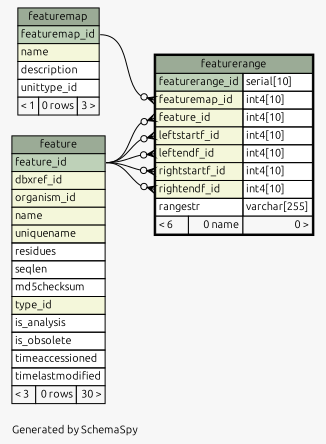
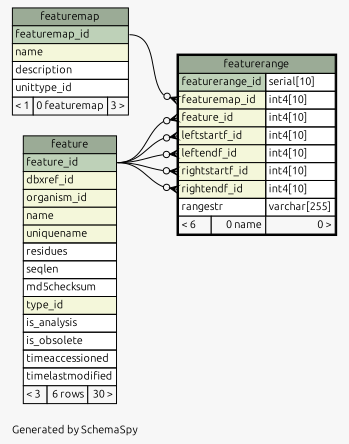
  digraph {
    bgcolor="#f7f7f7"
    fontname=Ubuntu
    fontsize=11
    label="\nGenerated by SchemaSpy"
    labeljust=l
    nodesep=0.18
    rankdir=RL
    ranksep=0.46
    node [fontname=Ubuntu fontsize=11 shape=plaintext]
    edge [arrowhead=none arrowsize=0.8 arrowtail=crowodot dir=back fontname=Ubuntu headport="feature_id:e"]
    n1 [label=<     <TABLE BORDER="2" CELLBORDER="1" CELLSPACING="0" BGCOLOR="#ffffff">       <TR><TD COLSPAN="3" BGCOLOR="#9bab96" ALIGN="CENTER">featurerange</TD></TR>       <TR><TD PORT="featurerange_id" COLSPAN="2" BGCOLOR="#bed1b8" ALIGN="LEFT">featurerange_id</TD><TD PORT="featurerange_id.type" ALIGN="LEFT">serial[10]</TD></TR>       <TR><TD PORT="featuremap_id" COLSPAN="2" BGCOLOR="#f4f7da" ALIGN="LEFT">featuremap_id</TD><TD PORT="featuremap_id.type" ALIGN="LEFT">int4[10]</TD></TR>       <TR><TD PORT="feature_id" COLSPAN="2" BGCOLOR="#f4f7da" ALIGN="LEFT">feature_id</TD><TD PORT="feature_id.type" ALIGN="LEFT">int4[10]</TD></TR>       <TR><TD PORT="leftstartf_id" COLSPAN="2" BGCOLOR="#f4f7da" ALIGN="LEFT">leftstartf_id</TD><TD PORT="leftstartf_id.type" ALIGN="LEFT">int4[10]</TD></TR>       <TR><TD PORT="leftendf_id" COLSPAN="2" BGCOLOR="#f4f7da" ALIGN="LEFT">leftendf_id</TD><TD PORT="leftendf_id.type" ALIGN="LEFT">int4[10]</TD></TR>       <TR><TD PORT="rightstartf_id" COLSPAN="2" BGCOLOR="#f4f7da" ALIGN="LEFT">rightstartf_id</TD><TD PORT="rightstartf_id.type" ALIGN="LEFT">int4[10]</TD></TR>       <TR><TD PORT="rightendf_id" COLSPAN="2" BGCOLOR="#f4f7da" ALIGN="LEFT">rightendf_id</TD><TD PORT="rightendf_id.type" ALIGN="LEFT">int4[10]</TD></TR>       <TR><TD PORT="rangestr" COLSPAN="2" ALIGN="LEFT">rangestr</TD><TD PORT="rangestr.type" ALIGN="LEFT">varchar[255]</TD></TR>       <TR><TD ALIGN="LEFT" BGCOLOR="#f7f7f7">&lt; 6</TD><TD ALIGN="RIGHT" BGCOLOR="#f7f7f7">0 name</TD><TD ALIGN="RIGHT" BGCOLOR="#f7f7f7">0 &gt;</TD></TR>     </TABLE>>]
-   n2 [label=<     <TABLE BORDER="0" CELLBORDER="1" CELLSPACING="0" BGCOLOR="#ffffff">       <TR><TD COLSPAN="3" BGCOLOR="#9bab96" ALIGN="CENTER">feature</TD></TR>       <TR><TD PORT="feature_id" COLSPAN="3" BGCOLOR="#bed1b8" ALIGN="LEFT">feature_id</TD></TR>       <TR><TD PORT="dbxref_id" COLSPAN="3" BGCOLOR="#f4f7da" ALIGN="LEFT">dbxref_id</TD></TR>       <TR><TD PORT="organism_id" COLSPAN="3" BGCOLOR="#f4f7da" ALIGN="LEFT">organism_id</TD></TR>       <TR><TD PORT="name" COLSPAN="3" BGCOLOR="#f4f7da" ALIGN="LEFT">name</TD></TR>       <TR><TD PORT="uniquename" COLSPAN="3" BGCOLOR="#f4f7da" ALIGN="LEFT">uniquename</TD></TR>       <TR><TD PORT="residues" COLSPAN="3" ALIGN="LEFT">residues</TD></TR>       <TR><TD PORT="seqlen" COLSPAN="3" ALIGN="LEFT">seqlen</TD></TR>       <TR><TD PORT="md5checksum" COLSPAN="3" ALIGN="LEFT">md5checksum</TD></TR>       <TR><TD PORT="type_id" COLSPAN="3" BGCOLOR="#f4f7da" ALIGN="LEFT">type_id</TD></TR>       <TR><TD PORT="is_analysis" COLSPAN="3" ALIGN="LEFT">is_analysis</TD></TR>       <TR><TD PORT="is_obsolete" COLSPAN="3" ALIGN="LEFT">is_obsolete</TD></TR>       <TR><TD PORT="timeaccessioned" COLSPAN="3" ALIGN="LEFT">timeaccessioned</TD></TR>       <TR><TD PORT="timelastmodified" COLSPAN="3" ALIGN="LEFT">timelastmodified</TD></TR>       <TR><TD ALIGN="LEFT" BGCOLOR="#f7f7f7">&lt; 3</TD><TD ALIGN="RIGHT" BGCOLOR="#f7f7f7">0 rows</TD><TD ALIGN="RIGHT" BGCOLOR="#f7f7f7">30 &gt;</TD></TR>     </TABLE>>]
-   n3 [label=<     <TABLE BORDER="0" CELLBORDER="1" CELLSPACING="0" BGCOLOR="#ffffff">       <TR><TD COLSPAN="3" BGCOLOR="#9bab96" ALIGN="CENTER">featuremap</TD></TR>       <TR><TD PORT="featuremap_id" COLSPAN="3" BGCOLOR="#bed1b8" ALIGN="LEFT">featuremap_id</TD></TR>       <TR><TD PORT="name" COLSPAN="3" BGCOLOR="#f4f7da" ALIGN="LEFT">name</TD></TR>       <TR><TD PORT="description" COLSPAN="3" ALIGN="LEFT">description</TD></TR>       <TR><TD PORT="unittype_id" COLSPAN="3" ALIGN="LEFT">unittype_id</TD></TR>       <TR><TD ALIGN="LEFT" BGCOLOR="#f7f7f7">&lt; 1</TD><TD ALIGN="RIGHT" BGCOLOR="#f7f7f7">0 rows</TD><TD ALIGN="RIGHT" BGCOLOR="#f7f7f7">3 &gt;</TD></TR>     </TABLE>>]
+   n2 [label=<     <TABLE BORDER="0" CELLBORDER="1" CELLSPACING="0" BGCOLOR="#ffffff">       <TR><TD COLSPAN="3" BGCOLOR="#9bab96" ALIGN="CENTER">feature</TD></TR>       <TR><TD PORT="feature_id" COLSPAN="3" BGCOLOR="#bed1b8" ALIGN="LEFT">feature_id</TD></TR>       <TR><TD PORT="dbxref_id" COLSPAN="3" BGCOLOR="#f4f7da" ALIGN="LEFT">dbxref_id</TD></TR>       <TR><TD PORT="organism_id" COLSPAN="3" BGCOLOR="#f4f7da" ALIGN="LEFT">organism_id</TD></TR>       <TR><TD PORT="name" COLSPAN="3" BGCOLOR="#f4f7da" ALIGN="LEFT">name</TD></TR>       <TR><TD PORT="uniquename" COLSPAN="3" BGCOLOR="#f4f7da" ALIGN="LEFT">uniquename</TD></TR>       <TR><TD PORT="residues" COLSPAN="3" ALIGN="LEFT">residues</TD></TR>       <TR><TD PORT="seqlen" COLSPAN="3" ALIGN="LEFT">seqlen</TD></TR>       <TR><TD PORT="md5checksum" COLSPAN="3" ALIGN="LEFT">md5checksum</TD></TR>       <TR><TD PORT="type_id" COLSPAN="3" BGCOLOR="#f4f7da" ALIGN="LEFT">type_id</TD></TR>       <TR><TD PORT="is_analysis" COLSPAN="3" ALIGN="LEFT">is_analysis</TD></TR>       <TR><TD PORT="is_obsolete" COLSPAN="3" ALIGN="LEFT">is_obsolete</TD></TR>       <TR><TD PORT="timeaccessioned" COLSPAN="3" ALIGN="LEFT">timeaccessioned</TD></TR>       <TR><TD PORT="timelastmodified" COLSPAN="3" ALIGN="LEFT">timelastmodified</TD></TR>       <TR><TD ALIGN="LEFT" BGCOLOR="#f7f7f7">&lt; 3</TD><TD ALIGN="RIGHT" BGCOLOR="#f7f7f7">6 rows</TD><TD ALIGN="RIGHT" BGCOLOR="#f7f7f7">30 &gt;</TD></TR>     </TABLE>>]
+   n3 [label=<     <TABLE BORDER="0" CELLBORDER="1" CELLSPACING="0" BGCOLOR="#ffffff">       <TR><TD COLSPAN="3" BGCOLOR="#9bab96" ALIGN="CENTER">featuremap</TD></TR>       <TR><TD PORT="featuremap_id" COLSPAN="3" BGCOLOR="#bed1b8" ALIGN="LEFT">featuremap_id</TD></TR>       <TR><TD PORT="name" COLSPAN="3" BGCOLOR="#f4f7da" ALIGN="LEFT">name</TD></TR>       <TR><TD PORT="description" COLSPAN="3" ALIGN="LEFT">description</TD></TR>       <TR><TD PORT="unittype_id" COLSPAN="3" ALIGN="LEFT">unittype_id</TD></TR>       <TR><TD ALIGN="LEFT" BGCOLOR="#f7f7f7">&lt; 1</TD><TD ALIGN="RIGHT" BGCOLOR="#f7f7f7">0 featuremap</TD><TD ALIGN="RIGHT" BGCOLOR="#f7f7f7">3 &gt;</TD></TR>     </TABLE>>]
    n1 -> n2 [tailport="feature_id:w"]
    n1 -> n2 [tailport="leftendf_id:w"]
    n1 -> n2 [tailport="leftstartf_id:w"]
    n1 -> n2 [tailport="rightendf_id:w"]
    n1 -> n2 [tailport="rightstartf_id:w"]
    n1 -> n3 [headport="featuremap_id:e" tailport="featuremap_id:w"]
  }
